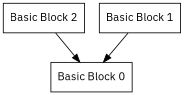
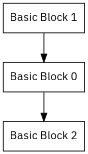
  digraph {
    fontname="IBM Plex Sans"
    node [fontname="IBM Plex Sans" shape=box]
    edge [fontname="IBM Plex Sans"]
    "Basic Block 0"
    "Basic Block 2"
    "Basic Block 1"
-   "Basic Block 2" -> "Basic Block 0"
+   "Basic Block 0" -> "Basic Block 2"
    "Basic Block 1" -> "Basic Block 0"
  }
